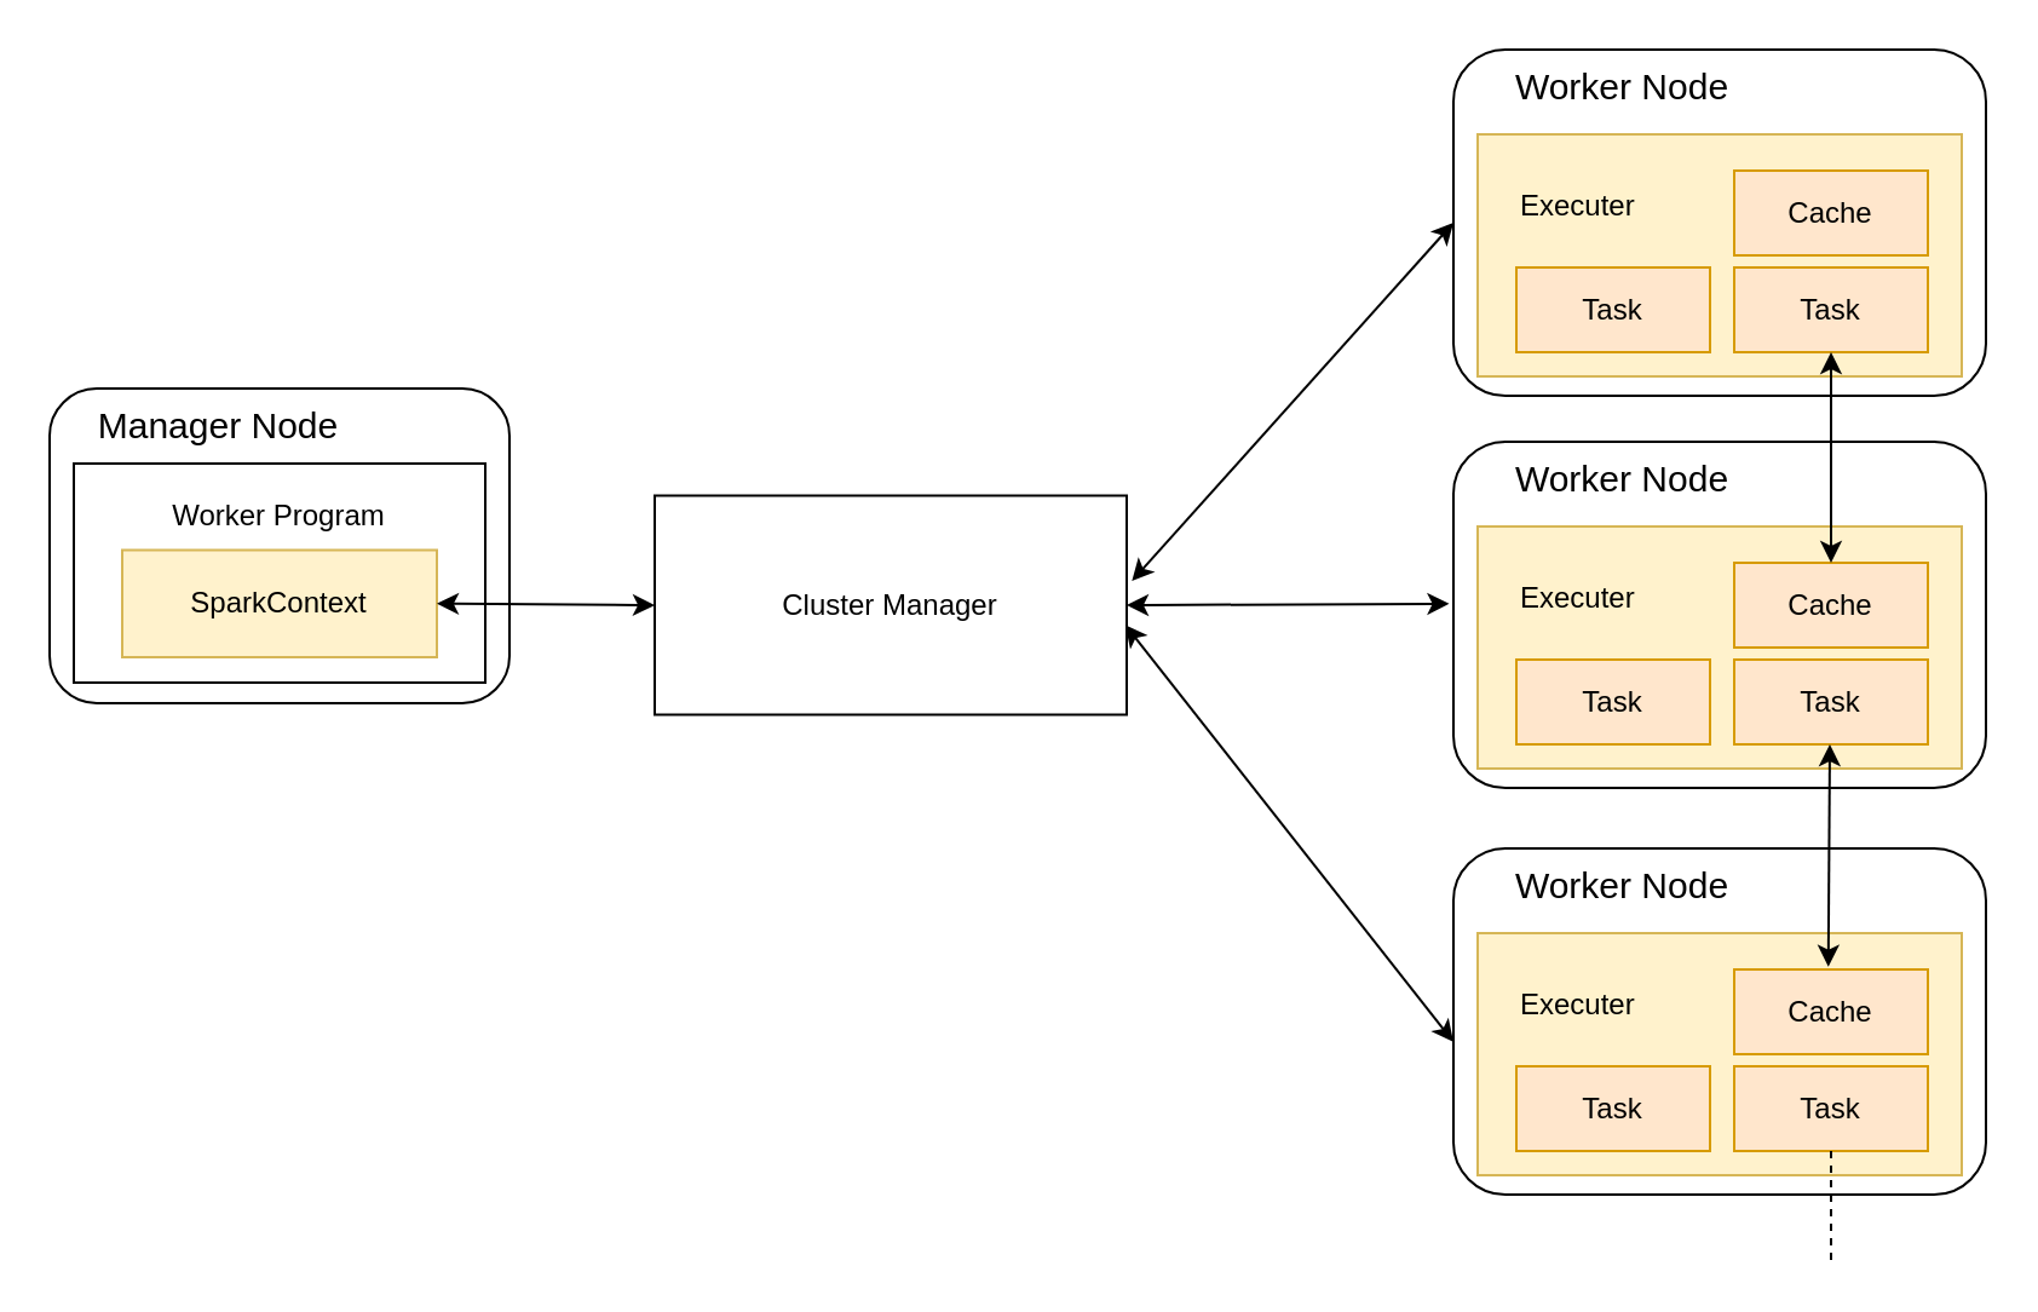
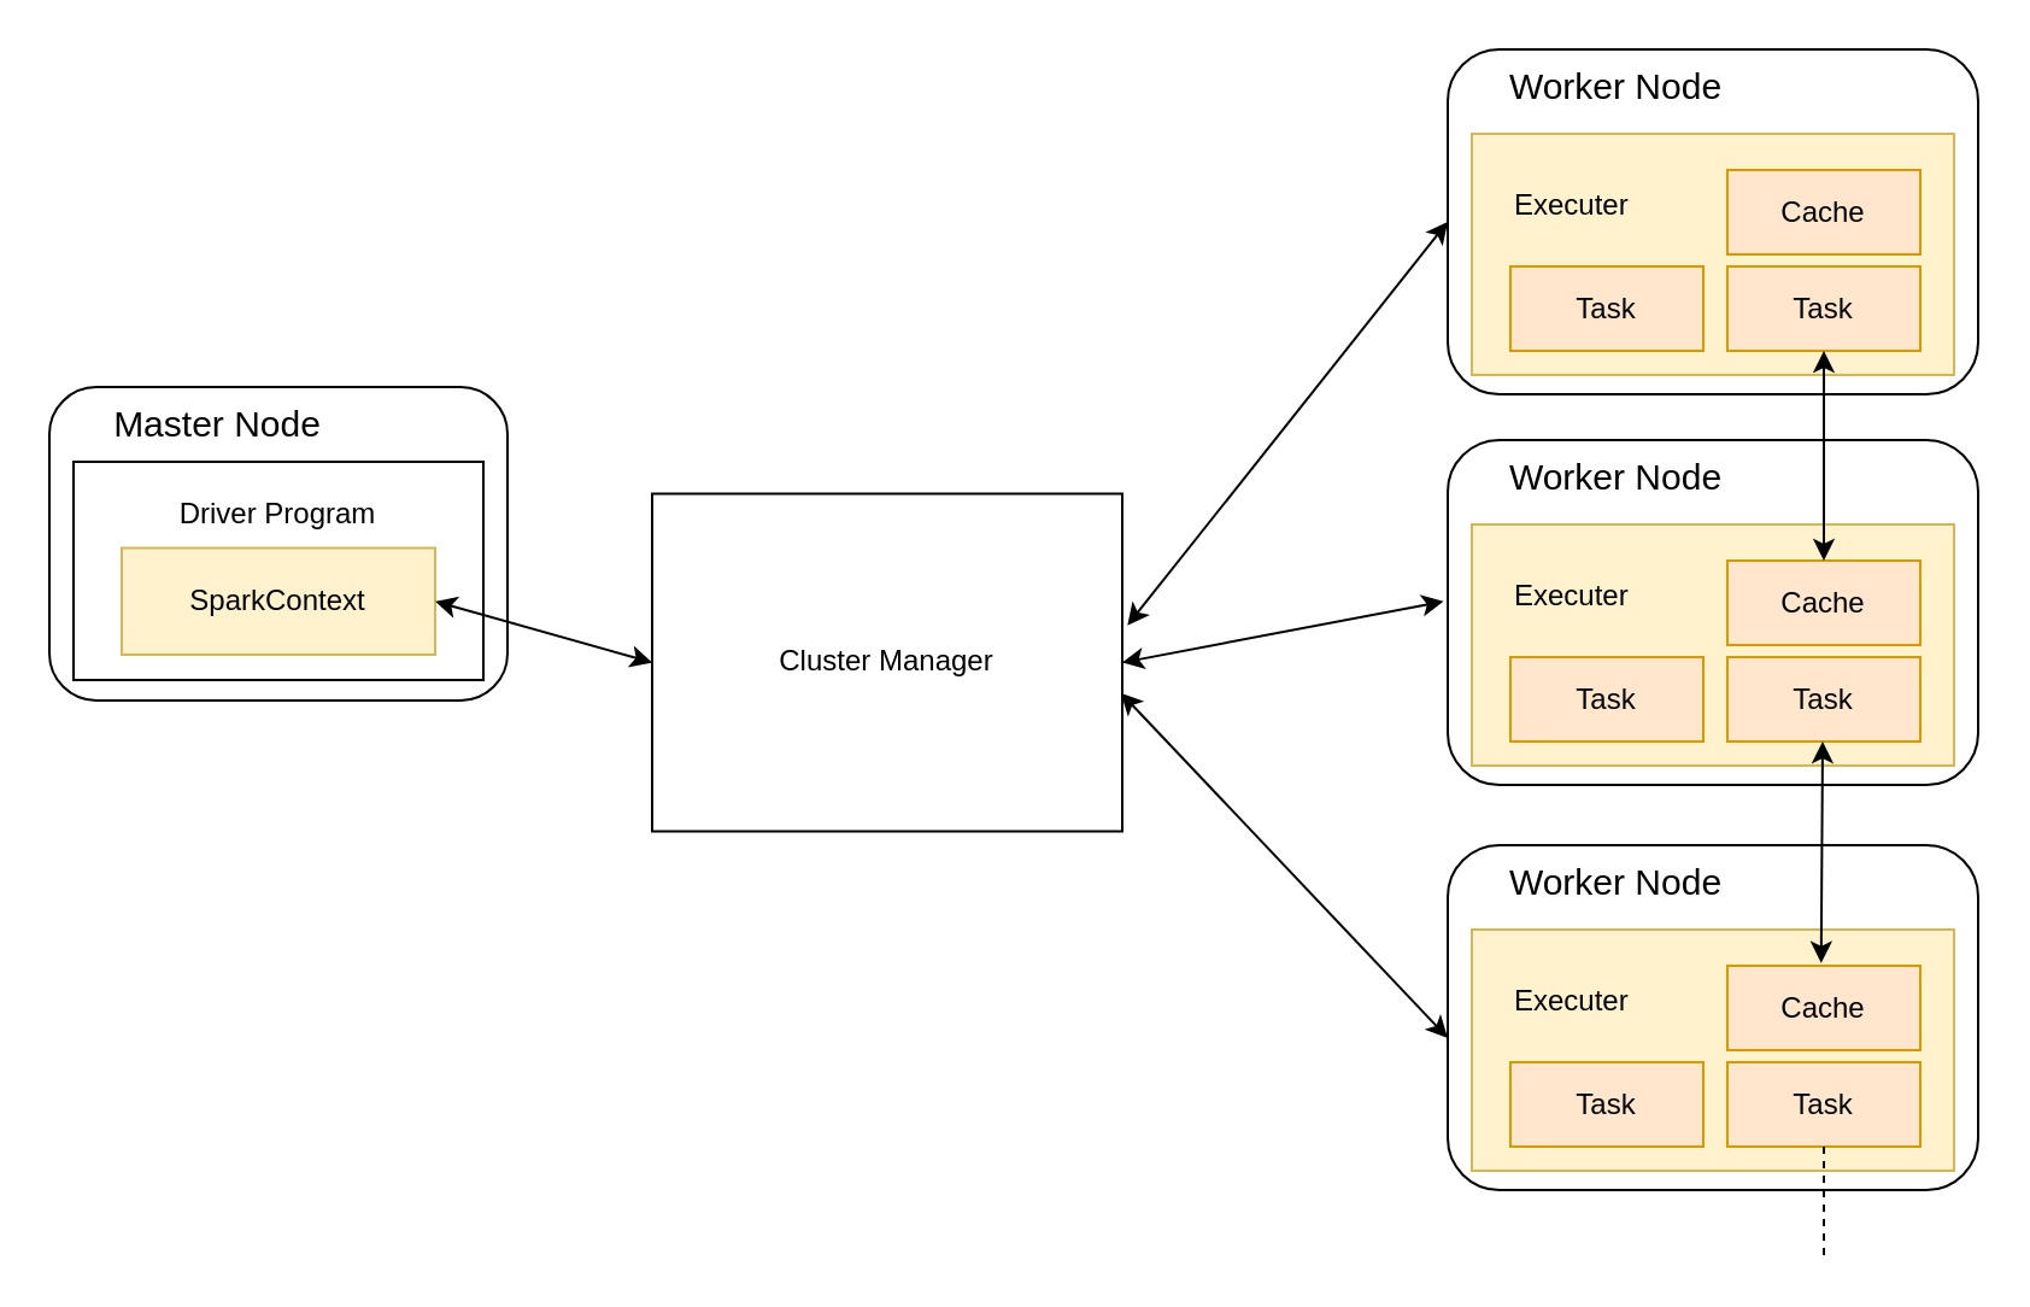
  <mxCell id="0" />
  <mxCell id="1" parent="0" />
  <mxCell id="2" value="" style="rounded=1;whiteSpace=wrap;html=1;" vertex="1" parent="1"><mxGeometry x="20" y="160" width="190" height="130" as="geometry" /></mxCell>
  <mxCell id="3" value="" style="rounded=1;whiteSpace=wrap;html=1;" parent="1" vertex="1"><mxGeometry x="600" y="20" width="220" height="143" as="geometry" /></mxCell>
  <mxCell id="4" value="" style="rounded=0;whiteSpace=wrap;html=1;fillColor=#fff2cc;strokeColor=#d6b656;" parent="1" vertex="1"><mxGeometry x="610" y="55" width="200" height="100" as="geometry" /></mxCell>
  <mxCell id="5" value="Cache" style="rounded=0;whiteSpace=wrap;html=1;fillColor=#ffe6cc;strokeColor=#d79b00;" parent="1" vertex="1"><mxGeometry x="716" y="70" width="80" height="35" as="geometry" /></mxCell>
  <mxCell id="6" value="Task" style="rounded=0;whiteSpace=wrap;html=1;fillColor=#ffe6cc;strokeColor=#d79b00;" parent="1" vertex="1"><mxGeometry x="716" y="110" width="80" height="35" as="geometry" /></mxCell>
  <mxCell id="7" value="Task" style="rounded=0;whiteSpace=wrap;html=1;fillColor=#ffe6cc;strokeColor=#d79b00;" parent="1" vertex="1"><mxGeometry x="626" y="110" width="80" height="35" as="geometry" /></mxCell>
  <mxCell id="8" value="&lt;div align=&quot;left&quot;&gt;Executer&lt;/div&gt;" style="text;html=1;strokeColor=none;fillColor=none;align=left;verticalAlign=middle;whiteSpace=wrap;rounded=0;" parent="1" vertex="1"><mxGeometry x="626" y="70" width="74" height="30" as="geometry" /></mxCell>
  <mxCell id="9" value="&lt;font style=&quot;font-size: 15px&quot;&gt;Worker Node&lt;/font&gt;" style="text;html=1;strokeColor=none;fillColor=none;align=center;verticalAlign=middle;whiteSpace=wrap;rounded=0;" parent="1" vertex="1"><mxGeometry x="610" y="20" width="120" height="30" as="geometry" /></mxCell>
  <mxCell id="10" value="" style="rounded=1;whiteSpace=wrap;html=1;" parent="1" vertex="1"><mxGeometry x="600" y="182" width="220" height="143" as="geometry" /></mxCell>
  <mxCell id="11" value="" style="rounded=0;whiteSpace=wrap;html=1;fillColor=#fff2cc;strokeColor=#d6b656;" parent="1" vertex="1"><mxGeometry x="610" y="217" width="200" height="100" as="geometry" /></mxCell>
  <mxCell id="12" value="Cache" style="rounded=0;whiteSpace=wrap;html=1;fillColor=#ffe6cc;strokeColor=#d79b00;" parent="1" vertex="1"><mxGeometry x="716" y="232" width="80" height="35" as="geometry" /></mxCell>
  <mxCell id="13" value="Task" style="rounded=0;whiteSpace=wrap;html=1;fillColor=#ffe6cc;strokeColor=#d79b00;" parent="1" vertex="1"><mxGeometry x="716" y="272" width="80" height="35" as="geometry" /></mxCell>
  <mxCell id="14" value="Task" style="rounded=0;whiteSpace=wrap;html=1;fillColor=#ffe6cc;strokeColor=#d79b00;" parent="1" vertex="1"><mxGeometry x="626" y="272" width="80" height="35" as="geometry" /></mxCell>
  <mxCell id="15" value="&lt;div align=&quot;left&quot;&gt;Executer&lt;/div&gt;" style="text;html=1;strokeColor=none;fillColor=none;align=left;verticalAlign=middle;whiteSpace=wrap;rounded=0;" parent="1" vertex="1"><mxGeometry x="626" y="232" width="74" height="30" as="geometry" /></mxCell>
  <mxCell id="16" value="&lt;font style=&quot;font-size: 15px&quot;&gt;Worker Node&lt;/font&gt;" style="text;html=1;strokeColor=none;fillColor=none;align=center;verticalAlign=middle;whiteSpace=wrap;rounded=0;" parent="1" vertex="1"><mxGeometry x="610" y="182" width="120" height="30" as="geometry" /></mxCell>
  <mxCell id="17" value="" style="rounded=1;whiteSpace=wrap;html=1;" parent="1" vertex="1"><mxGeometry x="600" y="350" width="220" height="143" as="geometry" /></mxCell>
  <mxCell id="18" value="" style="rounded=0;whiteSpace=wrap;html=1;fillColor=#fff2cc;strokeColor=#d6b656;" parent="1" vertex="1"><mxGeometry x="610" y="385" width="200" height="100" as="geometry" /></mxCell>
  <mxCell id="19" value="Cache" style="rounded=0;whiteSpace=wrap;html=1;fillColor=#ffe6cc;strokeColor=#d79b00;" parent="1" vertex="1"><mxGeometry x="716" y="400" width="80" height="35" as="geometry" /></mxCell>
  <mxCell id="20" value="Task" style="rounded=0;whiteSpace=wrap;html=1;fillColor=#ffe6cc;strokeColor=#d79b00;" parent="1" vertex="1"><mxGeometry x="716" y="440" width="80" height="35" as="geometry" /></mxCell>
  <mxCell id="21" value="Task" style="rounded=0;whiteSpace=wrap;html=1;fillColor=#ffe6cc;strokeColor=#d79b00;" parent="1" vertex="1"><mxGeometry x="626" y="440" width="80" height="35" as="geometry" /></mxCell>
  <mxCell id="22" value="&lt;div align=&quot;left&quot;&gt;Executer&lt;/div&gt;" style="text;html=1;strokeColor=none;fillColor=none;align=left;verticalAlign=middle;whiteSpace=wrap;rounded=0;" parent="1" vertex="1"><mxGeometry x="626" y="400" width="74" height="30" as="geometry" /></mxCell>
  <mxCell id="23" value="&lt;font style=&quot;font-size: 15px&quot;&gt;Worker Node&lt;/font&gt;" style="text;html=1;strokeColor=none;fillColor=none;align=center;verticalAlign=middle;whiteSpace=wrap;rounded=0;" parent="1" vertex="1"><mxGeometry x="610" y="350" width="120" height="30" as="geometry" /></mxCell>
- <mxCell id="24" value="Cluster Manager" style="rounded=0;whiteSpace=wrap;html=1;" parent="1" vertex="1"><mxGeometry x="270" y="204.25" width="195" height="90.5" as="geometry" /></mxCell>
+ <mxCell id="24" value="Cluster Manager" style="rounded=0;whiteSpace=wrap;html=1;" parent="1" vertex="1"><mxGeometry x="270" y="204.25" width="195" height="140" as="geometry" /></mxCell>
  <mxCell id="25" value="" style="endArrow=classic;startArrow=classic;html=1;entryX=0.5;entryY=1;entryDx=0;entryDy=0;exitX=0.5;exitY=0;exitDx=0;exitDy=0;" edge="1" parent="1" source="12" target="6"><mxGeometry width="50" height="50" relative="1" as="geometry"><mxPoint x="870" y="212" as="sourcePoint" /><mxPoint x="920" y="162" as="targetPoint" /></mxGeometry></mxCell>
  <mxCell id="26" value="" style="endArrow=classic;startArrow=classic;html=1;entryX=0.5;entryY=1;entryDx=0;entryDy=0;exitX=0.486;exitY=-0.033;exitDx=0;exitDy=0;exitPerimeter=0;" edge="1" parent="1" source="19"><mxGeometry width="50" height="50" relative="1" as="geometry"><mxPoint x="755.5" y="394" as="sourcePoint" /><mxPoint x="755.5" y="307" as="targetPoint" /></mxGeometry></mxCell>
  <mxCell id="27" value="" style="endArrow=none;dashed=1;html=1;" edge="1" parent="1" target="20"><mxGeometry width="50" height="50" relative="1" as="geometry"><mxPoint x="756" y="520" as="sourcePoint" /><mxPoint x="770" y="530" as="targetPoint" /></mxGeometry></mxCell>
  <mxCell id="28" value="" style="endArrow=classic;startArrow=classic;html=1;exitX=1.011;exitY=0.39;exitDx=0;exitDy=0;entryX=0;entryY=0.5;entryDx=0;entryDy=0;exitPerimeter=0;" edge="1" parent="1" source="24" target="3"><mxGeometry width="50" height="50" relative="1" as="geometry"><mxPoint x="500" y="130" as="sourcePoint" /><mxPoint x="550" y="80" as="targetPoint" /></mxGeometry></mxCell>
  <mxCell id="29" value="" style="endArrow=classic;startArrow=classic;html=1;exitX=1;exitY=0.5;exitDx=0;exitDy=0;entryX=-0.008;entryY=0.468;entryDx=0;entryDy=0;entryPerimeter=0;" edge="1" parent="1" source="24" target="10"><mxGeometry width="50" height="50" relative="1" as="geometry"><mxPoint x="485" y="257" as="sourcePoint" /><mxPoint x="610" y="101.5" as="targetPoint" /></mxGeometry></mxCell>
  <mxCell id="30" value="" style="endArrow=classic;startArrow=classic;html=1;exitX=0.997;exitY=0.59;exitDx=0;exitDy=0;entryX=0;entryY=0.559;entryDx=0;entryDy=0;entryPerimeter=0;exitPerimeter=0;" edge="1" parent="1" source="24" target="17"><mxGeometry width="50" height="50" relative="1" as="geometry"><mxPoint x="440" y="370.58" as="sourcePoint" /><mxPoint x="563.24" y="370.004" as="targetPoint" /></mxGeometry></mxCell>
  <mxCell id="31" value="" style="rounded=0;whiteSpace=wrap;html=1;" vertex="1" parent="1"><mxGeometry x="30" y="191" width="170" height="90.5" as="geometry" /></mxCell>
- <mxCell id="32" value="Worker Program" style="text;html=1;strokeColor=none;fillColor=none;align=center;verticalAlign=middle;whiteSpace=wrap;rounded=0;" vertex="1" parent="1"><mxGeometry x="50" y="198.75" width="130" height="28" as="geometry" /></mxCell>
+ <mxCell id="32" value="Driver Program" style="text;html=1;strokeColor=none;fillColor=none;align=center;verticalAlign=middle;whiteSpace=wrap;rounded=0;" vertex="1" parent="1"><mxGeometry x="50" y="198.75" width="130" height="28" as="geometry" /></mxCell>
  <mxCell id="33" value="SparkContext" style="rounded=0;whiteSpace=wrap;html=1;fillColor=#fff2cc;strokeColor=#d6b656;" vertex="1" parent="1"><mxGeometry x="50" y="226.75" width="130" height="44.25" as="geometry" /></mxCell>
  <mxCell id="34" value="" style="endArrow=classic;startArrow=classic;html=1;entryX=0;entryY=0.5;entryDx=0;entryDy=0;exitX=1;exitY=0.5;exitDx=0;exitDy=0;" edge="1" parent="1" source="33" target="24"><mxGeometry width="50" height="50" relative="1" as="geometry"><mxPoint x="220" y="160" as="sourcePoint" /><mxPoint x="270" y="110" as="targetPoint" /></mxGeometry></mxCell>
- <mxCell id="35" value="&lt;font style=&quot;font-size: 15px&quot;&gt;Manager Node&lt;/font&gt;" style="text;html=1;strokeColor=none;fillColor=none;align=center;verticalAlign=middle;whiteSpace=wrap;rounded=0;" vertex="1" parent="1"><mxGeometry x="30" y="160" width="120" height="30" as="geometry" /></mxCell>
+ <mxCell id="35" value="&lt;font style=&quot;font-size: 15px&quot;&gt;Master Node&lt;/font&gt;" style="text;html=1;strokeColor=none;fillColor=none;align=center;verticalAlign=middle;whiteSpace=wrap;rounded=0;" vertex="1" parent="1"><mxGeometry x="30" y="160" width="120" height="30" as="geometry" /></mxCell>
